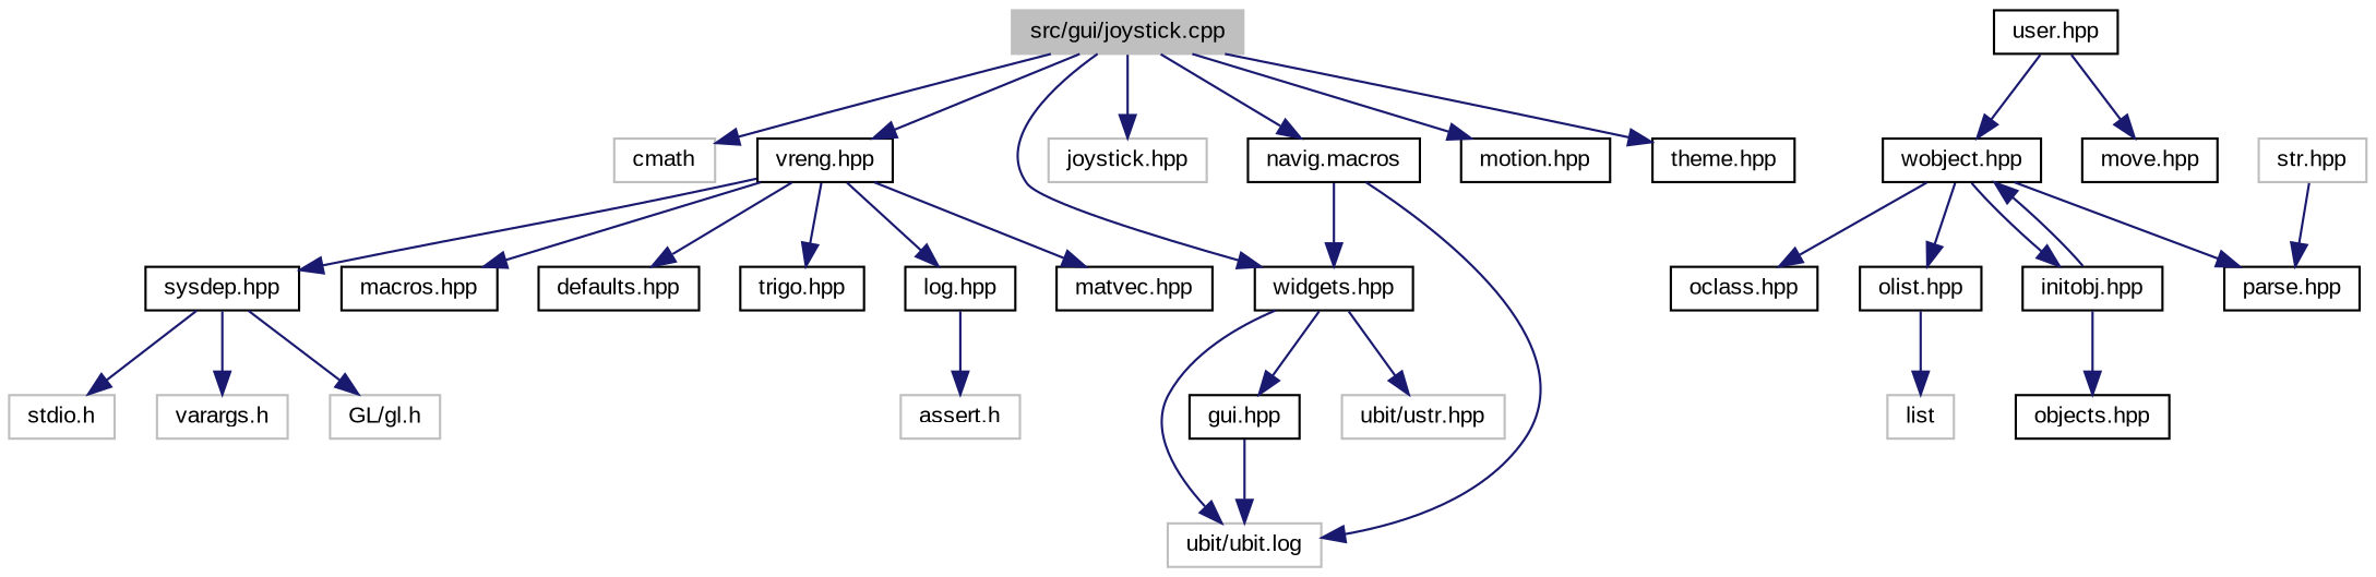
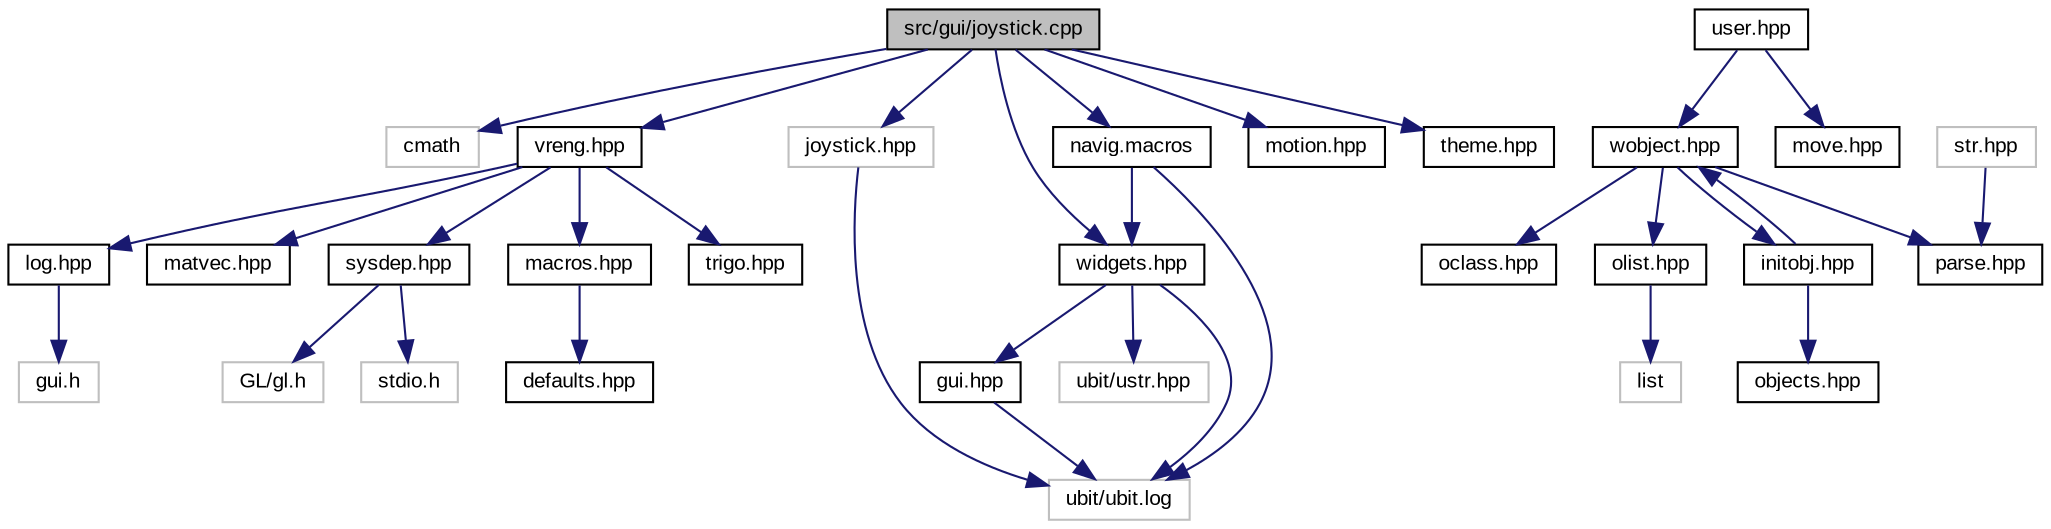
  digraph {
    fontname="Liberation Sans"
    node [color=black fontname="Liberation Sans" fontsize=10 shape=record]
    edge [color=midnightblue fontname="Liberation Sans" fontsize=10 labelfontname=FreeSans labelfontsize=10 style=solid]
-   n1 [color=grey75 fillcolor=grey75 fontcolor=black height=0.2 label="src/gui/joystick.cpp" style=filled width=0.4]
+   n1 [fillcolor=grey75 fontcolor=black height=0.2 label="src/gui/joystick.cpp" style=filled width=0.4]
    n2 [color=grey75 height=0.2 label=cmath width=0.4]
    n3 [height=0.2 label="vreng.hpp" width=0.4]
    n4 [height=0.2 label="widgets.hpp" width=0.4]
    n5 [color=grey75 height=0.2 label="joystick.hpp" width=0.4]
    n6 [height=0.2 label="navig.macros" width=0.4]
    n7 [height=0.2 label="motion.hpp" width=0.4]
    n8 [height=0.2 label="theme.hpp" width=0.4]
    n9 [height=0.2 label="sysdep.hpp" width=0.4]
    n10 [height=0.2 label="macros.hpp" width=0.4]
    n11 [height=0.2 label="defaults.hpp" width=0.4]
    n12 [height=0.2 label="trigo.hpp" width=0.4]
    n13 [height=0.2 label="log.hpp" width=0.4]
    n14 [height=0.2 label="matvec.hpp" width=0.4]
    n15 [color=grey75 height=0.2 label="ubit/ubit.log" width=0.4]
    n16 [height=0.2 label="gui.hpp" width=0.4]
    n17 [color=grey75 height=0.2 label="ubit/ustr.hpp" width=0.4]
    n18 [height=0.2 label="user.hpp" width=0.4]
    n19 [height=0.2 label="wobject.hpp" width=0.4]
    n20 [height=0.2 label="move.hpp" width=0.4]
    n21 [color=grey75 height=0.2 label="stdio.h" width=0.4]
-   n22 [color=grey75 height=0.2 label="varargs.h" width=0.4]
    n23 [color=grey75 height=0.2 label="GL/gl.h" width=0.4]
-   n24 [color=grey75 height=0.2 label="assert.h" width=0.4]
+   n24 [color=grey75 height=0.2 label="gui.h" width=0.4]
    n25 [height=0.2 label="oclass.hpp" width=0.4]
    n26 [height=0.2 label="olist.hpp" width=0.4]
    n27 [height=0.2 label="parse.hpp" width=0.4]
    n28 [height=0.2 label="initobj.hpp" width=0.4]
    n29 [color=grey75 height=0.2 label=list width=0.4]
    n30 [height=0.2 label="objects.hpp" width=0.4]
    n31 [color=grey75 height=0.2 label="str.hpp" width=0.4]
    n1 -> n2
    n1 -> n3
    n1 -> n4
    n1 -> n5
    n1 -> n6
    n1 -> n7
    n1 -> n8
    n3 -> n9
    n3 -> n10
-   n3 -> n11
+   n10 -> n11
    n3 -> n12
    n3 -> n13
    n3 -> n14
    n4 -> n15
    n4 -> n16
    n4 -> n17
+   n5 -> n15
    n6 -> n4
    n6 -> n15
    n9 -> n21
-   n9 -> n22
    n9 -> n23
    n13 -> n24
    n16 -> n15
    n18 -> n19
    n18 -> n20
    n19 -> n25
    n19 -> n26
    n19 -> n27
    n19 -> n28
    n26 -> n29
    n28 -> n19
    n28 -> n30
    n31 -> n27
  }
